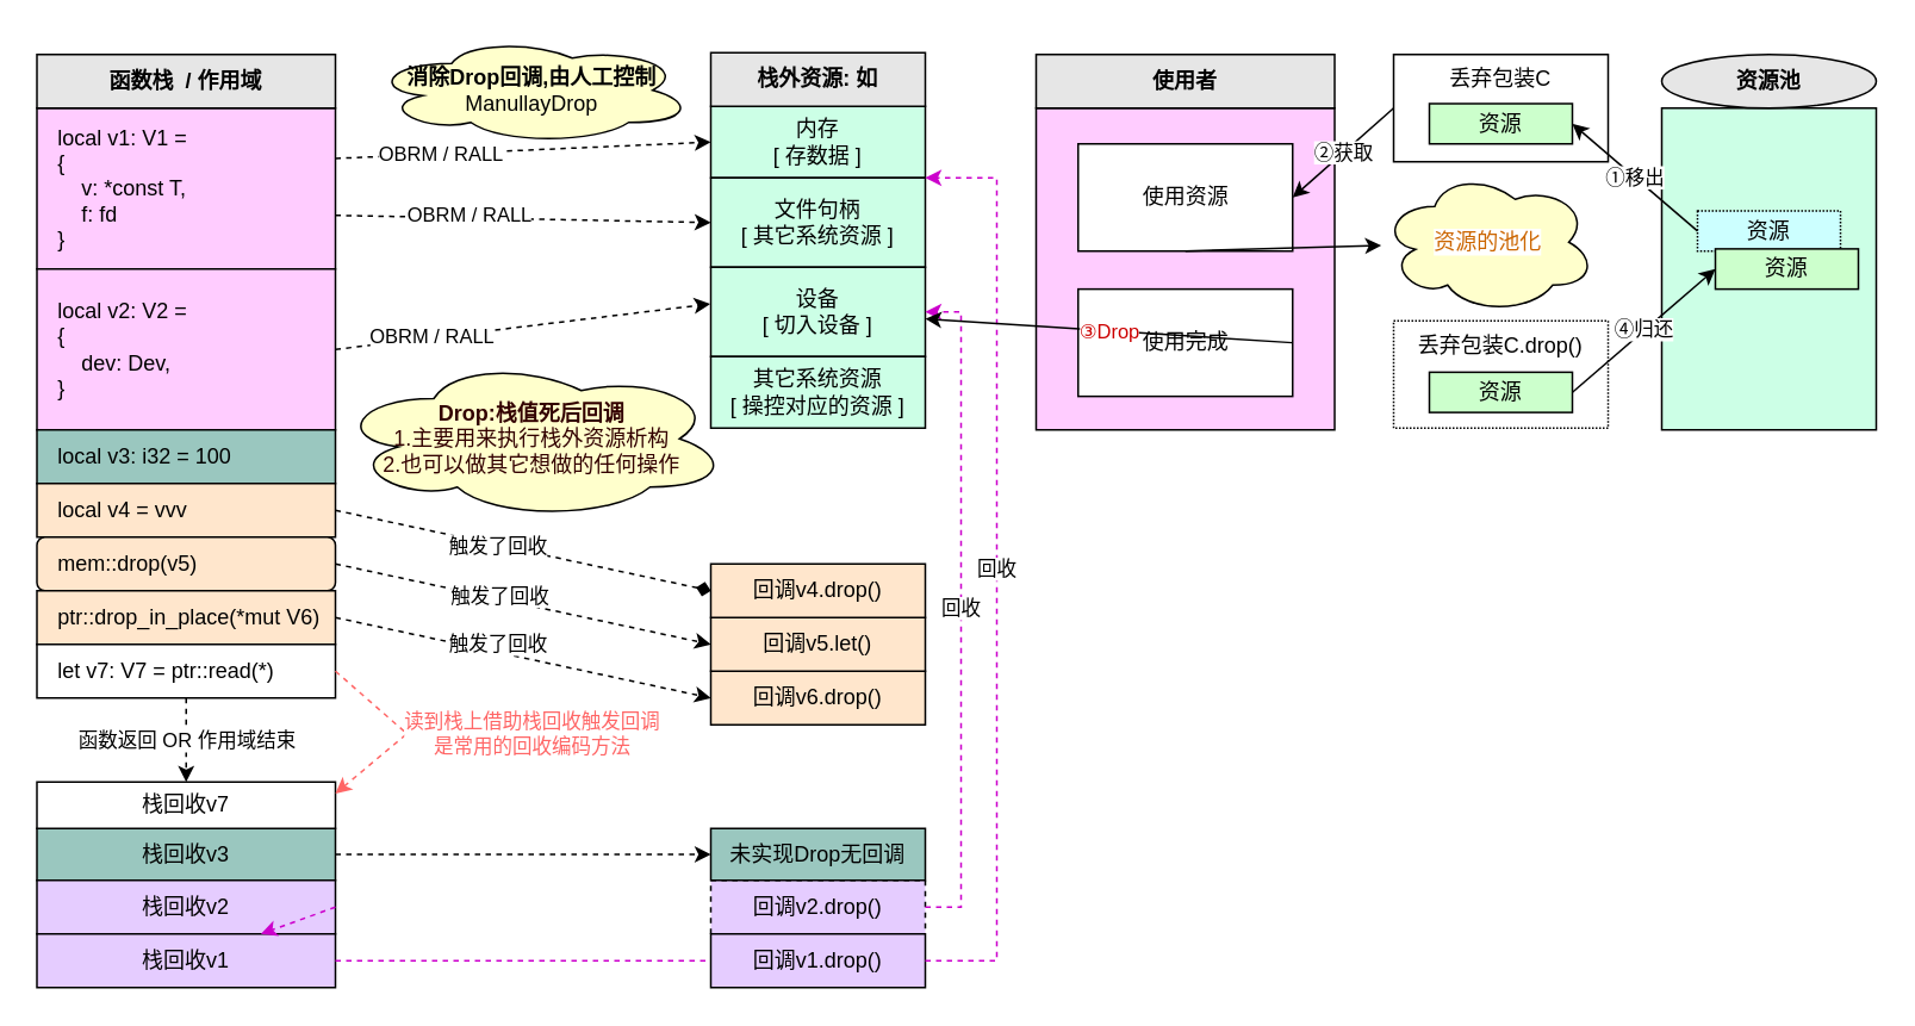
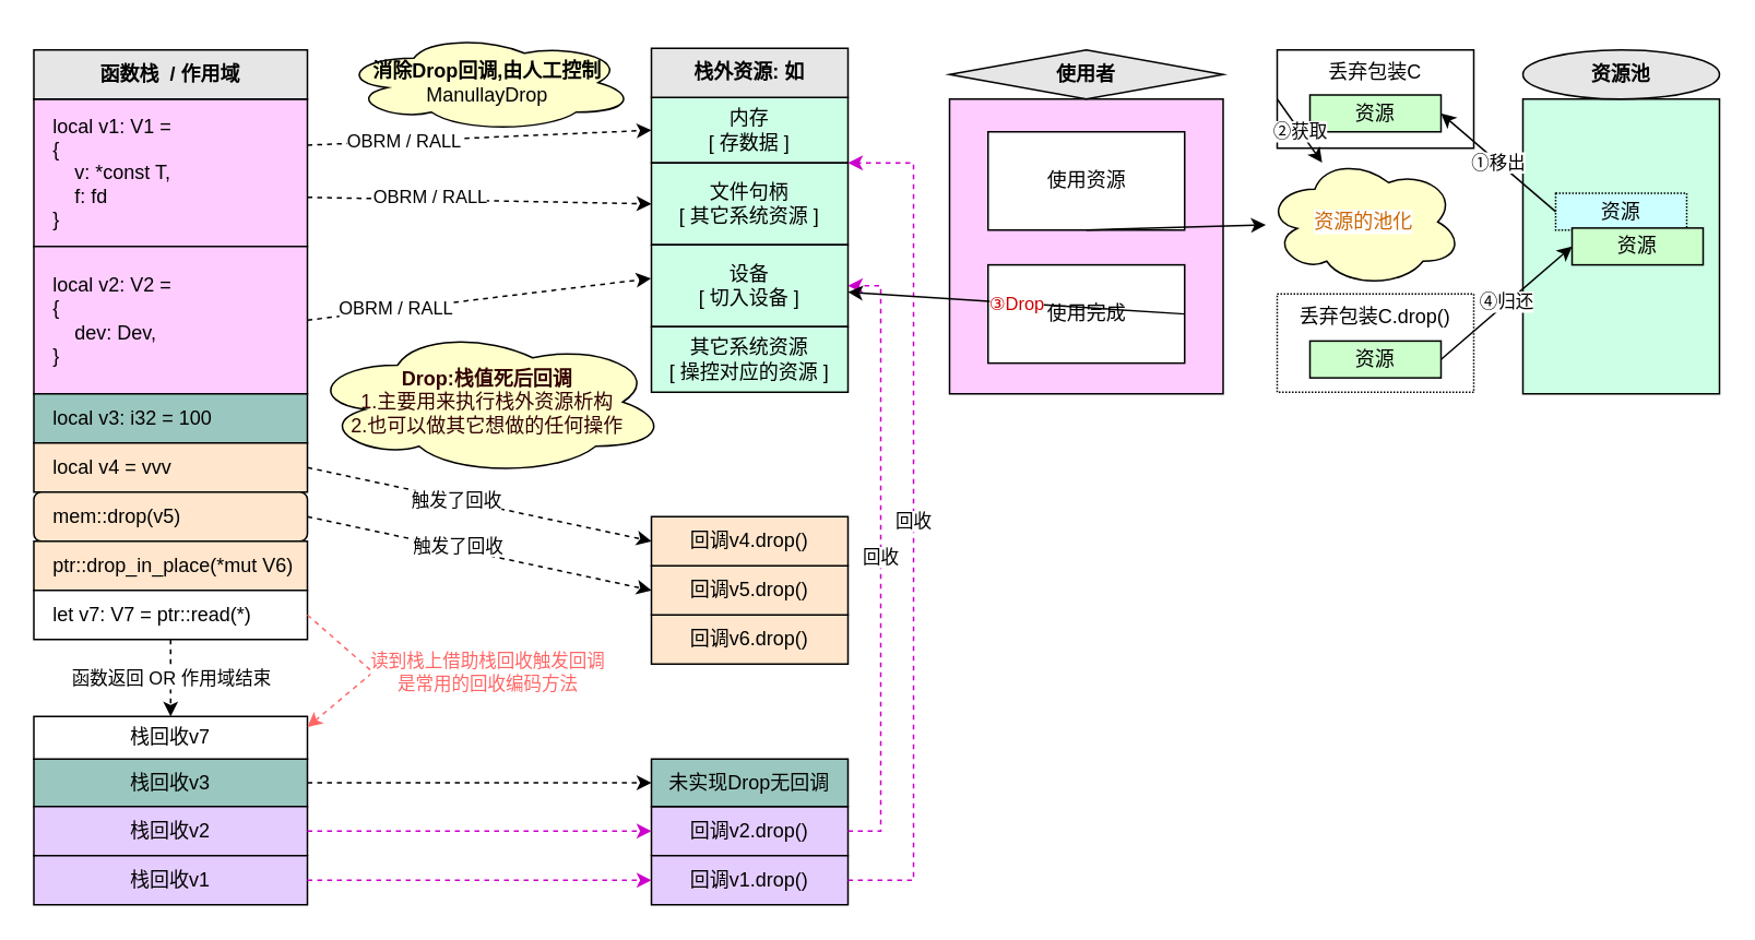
  <mxCell id="0" />
  <mxCell id="1" parent="0" />
  <mxCell id="2" value="local v1: V1 =&lt;br&gt;{&lt;br&gt;&amp;nbsp; &amp;nbsp; v: *const T,&lt;br&gt;&amp;nbsp; &amp;nbsp; f: fd&lt;br&gt;}" style="rounded=0;whiteSpace=wrap;html=1;align=left;spacingLeft=10;fillColor=#FFCCFF;" parent="1" vertex="1"><mxGeometry x="20" y="60" width="167" height="90" as="geometry" /></mxCell>
  <mxCell id="3" value="函数栈&amp;nbsp; / 作用域" style="rounded=0;whiteSpace=wrap;html=1;strokeColor=#000000;fontStyle=1;fillColor=#E6E6E6;" parent="1" vertex="1"><mxGeometry x="20" y="30" width="167" height="30" as="geometry" /></mxCell>
  <mxCell id="4" value="内存 &lt;br&gt;[ 存数据 ]" style="rounded=0;whiteSpace=wrap;html=1;fillColor=#CCFFE6;" parent="1" vertex="1"><mxGeometry x="397" y="59" width="120" height="40" as="geometry" /></mxCell>
  <mxCell id="5" value="栈外资源: 如" style="rounded=0;whiteSpace=wrap;html=1;fillColor=#E6E6E6;strokeColor=#000000;fontStyle=1" parent="1" vertex="1"><mxGeometry x="397" y="29" width="120" height="30" as="geometry" /></mxCell>
  <mxCell id="6" value="文件句柄&lt;br&gt;[ 其它系统资源 ]" style="rounded=0;whiteSpace=wrap;html=1;fillColor=#CCFFE6;" parent="1" vertex="1"><mxGeometry x="397" y="99" width="120" height="50" as="geometry" /></mxCell>
  <mxCell id="7" value="设备&lt;br&gt;[ 切入设备 ]" style="rounded=0;whiteSpace=wrap;html=1;fillColor=#CCFFE6;" parent="1" vertex="1"><mxGeometry x="397" y="149" width="120" height="50" as="geometry" /></mxCell>
  <mxCell id="8" value="其它系统资源&lt;br&gt;[ 操控对应的资源 ]" style="rounded=0;whiteSpace=wrap;html=1;fillColor=#CCFFE6;" parent="1" vertex="1"><mxGeometry x="397" y="199" width="120" height="40" as="geometry" /></mxCell>
  <mxCell id="9" value="&lt;span style=&quot;&quot;&gt;local v2: V2 =&lt;/span&gt;&lt;br style=&quot;border-color: var(--border-color);&quot;&gt;&lt;span style=&quot;&quot;&gt;{&lt;/span&gt;&lt;br style=&quot;border-color: var(--border-color);&quot;&gt;&lt;span style=&quot;&quot;&gt;&amp;nbsp; &amp;nbsp; dev: Dev,&lt;/span&gt;&lt;br style=&quot;border-color: var(--border-color);&quot;&gt;&lt;span style=&quot;&quot;&gt;}&lt;/span&gt;" style="rounded=0;whiteSpace=wrap;html=1;align=left;spacingLeft=10;fillColor=#FFCCFF;" parent="1" vertex="1"><mxGeometry x="20" y="150" width="167" height="90" as="geometry" /></mxCell>
  <mxCell id="10" value="local v3: i32 = 100" style="rounded=0;whiteSpace=wrap;html=1;align=left;spacingLeft=10;fillColor=#9AC7BF;" parent="1" vertex="1"><mxGeometry x="20" y="240" width="167" height="30" as="geometry" /></mxCell>
  <mxCell id="11" value="" style="endArrow=classic;html=1;rounded=0;exitX=1;exitY=0.313;exitDx=0;exitDy=0;entryX=0;entryY=0.5;entryDx=0;entryDy=0;exitPerimeter=0;dashed=1;" parent="1" source="2" target="4" edge="1"><mxGeometry width="50" height="50" relative="1" as="geometry"><mxPoint x="420" y="310" as="sourcePoint" /><mxPoint x="470" y="260" as="targetPoint" /></mxGeometry></mxCell>
  <mxCell id="12" value="OBRM / RALL" style="edgeLabel;html=1;align=center;verticalAlign=middle;resizable=0;points=[];fontColor=#000000;" parent="11" vertex="1" connectable="0"><mxGeometry x="-0.442" relative="1" as="geometry"><mxPoint as="offset" /></mxGeometry></mxCell>
  <mxCell id="13" value="" style="endArrow=classic;html=1;rounded=0;entryX=0;entryY=0.5;entryDx=0;entryDy=0;dashed=1;" parent="1" target="6" edge="1"><mxGeometry width="50" height="50" relative="1" as="geometry"><mxPoint x="187" y="120" as="sourcePoint" /><mxPoint x="470" y="260" as="targetPoint" /></mxGeometry></mxCell>
  <mxCell id="14" value="OBRM / RALL" style="edgeLabel;html=1;align=center;verticalAlign=middle;resizable=0;points=[];fontColor=#000000;" parent="13" vertex="1" connectable="0"><mxGeometry x="-0.291" y="2" relative="1" as="geometry"><mxPoint as="offset" /></mxGeometry></mxCell>
  <mxCell id="15" value="" style="endArrow=classic;html=1;rounded=0;exitX=1;exitY=0.5;exitDx=0;exitDy=0;entryX=-0.003;entryY=0.411;entryDx=0;entryDy=0;entryPerimeter=0;dashed=1;" parent="1" source="9" target="7" edge="1"><mxGeometry width="50" height="50" relative="1" as="geometry"><mxPoint x="420" y="310" as="sourcePoint" /><mxPoint x="470" y="260" as="targetPoint" /></mxGeometry></mxCell>
  <mxCell id="16" value="OBRM / RALL" style="edgeLabel;html=1;align=center;verticalAlign=middle;resizable=0;points=[];fontColor=#000000;" parent="15" vertex="1" connectable="0"><mxGeometry x="-0.492" y="1" relative="1" as="geometry"><mxPoint as="offset" /></mxGeometry></mxCell>
  <mxCell id="17" value="栈回收v3" style="rounded=0;whiteSpace=wrap;html=1;fillColor=#9AC7BF;" parent="1" vertex="1"><mxGeometry x="20" y="463" width="167" height="29" as="geometry" /></mxCell>
  <mxCell id="18" value="栈回收v2" style="rounded=0;whiteSpace=wrap;html=1;fillColor=#E5CCFF;" parent="1" vertex="1"><mxGeometry x="20" y="492" width="167" height="30" as="geometry" /></mxCell>
  <mxCell id="19" value="栈回收v1" style="rounded=0;whiteSpace=wrap;html=1;fillColor=#E5CCFF;" parent="1" vertex="1"><mxGeometry x="20" y="522" width="167" height="30" as="geometry" /></mxCell>
- <mxCell id="20" value="回调v2.drop()" style="rounded=0;whiteSpace=wrap;html=1;fillColor=#E5CCFF;dashed=1;" parent="1" vertex="1"><mxGeometry x="397" y="492" width="120" height="30" as="geometry" /></mxCell>
+ <mxCell id="20" value="回调v2.drop()" style="rounded=0;whiteSpace=wrap;html=1;fillColor=#E5CCFF;" parent="1" vertex="1"><mxGeometry x="397" y="492" width="120" height="30" as="geometry" /></mxCell>
  <mxCell id="21" value="回调v1.drop()" style="rounded=0;whiteSpace=wrap;html=1;fillColor=#E5CCFF;" parent="1" vertex="1"><mxGeometry x="397" y="522" width="120" height="30" as="geometry" /></mxCell>
- <mxCell id="22" value="" style="endArrow=classic;html=1;rounded=0;dashed=1;exitX=1;exitY=0.5;exitDx=0;exitDy=0;strokeColor=#CC00CC;" parent="1" source="18" target="19" edge="1"><mxGeometry width="50" height="50" relative="1" as="geometry"><mxPoint x="230" y="505" as="sourcePoint" /><mxPoint x="280" y="455" as="targetPoint" /></mxGeometry></mxCell>
- <mxCell id="23" value="" style="endArrow=none;html=1;rounded=0;dashed=1;exitX=1;exitY=0.5;exitDx=0;exitDy=0;strokeColor=#CC00CC;" parent="1" source="19" target="21" edge="1"><mxGeometry width="50" height="50" relative="1" as="geometry"><mxPoint x="240" y="495" as="sourcePoint" /><mxPoint x="290" y="445" as="targetPoint" /></mxGeometry></mxCell>
+ <mxCell id="22" value="" style="endArrow=classic;html=1;rounded=0;dashed=1;exitX=1;exitY=0.5;exitDx=0;exitDy=0;strokeColor=#CC00CC;" parent="1" source="18" target="20" edge="1"><mxGeometry width="50" height="50" relative="1" as="geometry"><mxPoint x="230" y="505" as="sourcePoint" /><mxPoint x="280" y="455" as="targetPoint" /></mxGeometry></mxCell>
+ <mxCell id="23" value="" style="endArrow=classic;html=1;rounded=0;dashed=1;exitX=1;exitY=0.5;exitDx=0;exitDy=0;strokeColor=#CC00CC;" parent="1" source="19" target="21" edge="1"><mxGeometry width="50" height="50" relative="1" as="geometry"><mxPoint x="240" y="495" as="sourcePoint" /><mxPoint x="290" y="445" as="targetPoint" /></mxGeometry></mxCell>
  <mxCell id="24" value="未实现Drop无回调" style="rounded=0;whiteSpace=wrap;html=1;fillColor=#9AC7BF;" parent="1" vertex="1"><mxGeometry x="397" y="463" width="120" height="29" as="geometry" /></mxCell>
  <mxCell id="25" value="local v4 = vvv" style="rounded=0;whiteSpace=wrap;html=1;align=left;spacingLeft=10;fillColor=#FFE6CC;" parent="1" vertex="1"><mxGeometry x="20" y="270" width="167" height="30" as="geometry" /></mxCell>
  <mxCell id="26" value="mem::drop(v5)" style="whiteSpace=wrap;html=1;align=left;spacingLeft=10;fillColor=#FFE6CC;rounded=1;" parent="1" vertex="1"><mxGeometry x="20" y="300" width="167" height="30" as="geometry" /></mxCell>
  <mxCell id="27" value="ptr::drop_in_place(*mut V6)" style="rounded=0;whiteSpace=wrap;html=1;align=left;spacingLeft=10;fillColor=#FFE6CC;" parent="1" vertex="1"><mxGeometry x="20" y="330" width="167" height="30" as="geometry" /></mxCell>
  <mxCell id="28" value="回调v6.drop()" style="rounded=0;whiteSpace=wrap;html=1;fillColor=#FFE6CC;" parent="1" vertex="1"><mxGeometry x="397" y="375" width="120" height="30" as="geometry" /></mxCell>
- <mxCell id="29" value="回调v5.let()" style="rounded=0;whiteSpace=wrap;html=1;fillColor=#FFE6CC;" parent="1" vertex="1"><mxGeometry x="397" y="345" width="120" height="30" as="geometry" /></mxCell>
+ <mxCell id="29" value="回调v5.drop()" style="rounded=0;whiteSpace=wrap;html=1;fillColor=#FFE6CC;" parent="1" vertex="1"><mxGeometry x="397" y="345" width="120" height="30" as="geometry" /></mxCell>
  <mxCell id="30" value="回调v4.drop()" style="rounded=0;whiteSpace=wrap;html=1;fillColor=#FFE6CC;" parent="1" vertex="1"><mxGeometry x="397" y="315" width="120" height="30" as="geometry" /></mxCell>
- <mxCell id="31" value="" style="endArrow=diamond;html=1;rounded=0;dashed=1;exitX=1;exitY=0.5;exitDx=0;exitDy=0;entryX=0;entryY=0.5;entryDx=0;entryDy=0;" parent="1" source="25" target="30" edge="1"><mxGeometry width="50" height="50" relative="1" as="geometry"><mxPoint x="487" y="370" as="sourcePoint" /><mxPoint x="537" y="320" as="targetPoint" /></mxGeometry></mxCell>
+ <mxCell id="31" value="" style="endArrow=classic;html=1;rounded=0;dashed=1;exitX=1;exitY=0.5;exitDx=0;exitDy=0;entryX=0;entryY=0.5;entryDx=0;entryDy=0;" parent="1" source="25" target="30" edge="1"><mxGeometry width="50" height="50" relative="1" as="geometry"><mxPoint x="487" y="370" as="sourcePoint" /><mxPoint x="537" y="320" as="targetPoint" /></mxGeometry></mxCell>
  <mxCell id="32" value="触发了回收" style="edgeLabel;html=1;align=center;verticalAlign=middle;resizable=0;points=[];" parent="31" vertex="1" connectable="0"><mxGeometry x="-0.133" relative="1" as="geometry"><mxPoint as="offset" /></mxGeometry></mxCell>
  <mxCell id="33" value="" style="endArrow=classic;html=1;rounded=0;dashed=1;exitX=1;exitY=0.5;exitDx=0;exitDy=0;entryX=0;entryY=0.5;entryDx=0;entryDy=0;" parent="1" source="26" target="29" edge="1"><mxGeometry width="50" height="50" relative="1" as="geometry"><mxPoint x="487" y="370" as="sourcePoint" /><mxPoint x="537" y="320" as="targetPoint" /></mxGeometry></mxCell>
  <mxCell id="34" value="触发了回收" style="edgeLabel;html=1;align=center;verticalAlign=middle;resizable=0;points=[];" parent="33" vertex="1" connectable="0"><mxGeometry x="-0.137" y="2" relative="1" as="geometry"><mxPoint as="offset" /></mxGeometry></mxCell>
- <mxCell id="35" value="" style="endArrow=classic;html=1;rounded=0;dashed=1;exitX=1;exitY=0.5;exitDx=0;exitDy=0;entryX=0;entryY=0.5;entryDx=0;entryDy=0;" parent="1" source="27" target="28" edge="1"><mxGeometry width="50" height="50" relative="1" as="geometry"><mxPoint x="487" y="370" as="sourcePoint" /><mxPoint x="537" y="320" as="targetPoint" /></mxGeometry></mxCell>
- <mxCell id="36" value="触发了回收" style="edgeLabel;html=1;align=center;verticalAlign=middle;resizable=0;points=[];" parent="35" vertex="1" connectable="0"><mxGeometry x="-0.246" y="1" relative="1" as="geometry"><mxPoint x="11" y="-1" as="offset" /></mxGeometry></mxCell>
  <mxCell id="37" value="" style="endArrow=classic;html=1;rounded=0;dashed=1;exitX=1;exitY=0.5;exitDx=0;exitDy=0;entryX=0;entryY=0.5;entryDx=0;entryDy=0;" parent="1" source="17" target="24" edge="1"><mxGeometry width="50" height="50" relative="1" as="geometry"><mxPoint x="487" y="426" as="sourcePoint" /><mxPoint x="537" y="376" as="targetPoint" /></mxGeometry></mxCell>
  <mxCell id="38" value="let v7: V7 = ptr::read(*)" style="rounded=0;whiteSpace=wrap;html=1;align=left;spacingLeft=10;" parent="1" vertex="1"><mxGeometry x="20" y="360" width="167" height="30" as="geometry" /></mxCell>
  <mxCell id="39" value="栈回收v7" style="rounded=0;whiteSpace=wrap;html=1;" parent="1" vertex="1"><mxGeometry x="20" y="437" width="167" height="26" as="geometry" /></mxCell>
  <mxCell id="40" value="回收" style="endArrow=classic;html=1;rounded=0;dashed=1;exitX=1;exitY=0.5;exitDx=0;exitDy=0;entryX=1;entryY=0.5;entryDx=0;entryDy=0;strokeColor=#CC00CC;" parent="1" source="20" target="7" edge="1"><mxGeometry width="50" height="50" relative="1" as="geometry"><mxPoint x="627" y="397" as="sourcePoint" /><mxPoint x="423" y="175" as="targetPoint" /><Array as="points"><mxPoint x="537" y="507" /><mxPoint x="537" y="174" /></Array></mxGeometry></mxCell>
  <mxCell id="41" value="回收" style="endArrow=classic;html=1;rounded=0;dashed=1;entryX=1;entryY=0;entryDx=0;entryDy=0;exitX=1;exitY=0.5;exitDx=0;exitDy=0;strokeColor=#CC00CC;" parent="1" source="21" target="6" edge="1"><mxGeometry width="50" height="50" relative="1" as="geometry"><mxPoint x="487" y="370" as="sourcePoint" /><mxPoint x="421.4" y="100" as="targetPoint" /><Array as="points"><mxPoint x="557" y="537" /><mxPoint x="557" y="99" /></Array></mxGeometry></mxCell>
  <mxCell id="42" value="函数返回 OR 作用域结束" style="endArrow=classic;html=1;rounded=0;dashed=1;exitX=0.5;exitY=1;exitDx=0;exitDy=0;" parent="1" source="38" target="39" edge="1"><mxGeometry width="50" height="50" relative="1" as="geometry"><mxPoint x="487" y="370" as="sourcePoint" /><mxPoint x="537" y="320" as="targetPoint" /></mxGeometry></mxCell>
  <mxCell id="43" value="&lt;font color=&quot;#ff6666&quot;&gt;读到栈上借助栈回收触发回调&lt;br&gt;是常用的回收编码方法&lt;br&gt;&lt;/font&gt;" style="endArrow=classic;html=1;rounded=0;dashed=1;exitX=1;exitY=0.5;exitDx=0;exitDy=0;entryX=1;entryY=0.25;entryDx=0;entryDy=0;strokeColor=#FF6666;" parent="1" source="38" target="39" edge="1"><mxGeometry x="0.009" y="70" width="50" height="50" relative="1" as="geometry"><mxPoint x="487" y="380" as="sourcePoint" /><mxPoint x="537" y="330" as="targetPoint" /><Array as="points"><mxPoint x="227" y="410" /></Array><mxPoint x="25" y="-54" as="offset" /></mxGeometry></mxCell>
  <mxCell id="44" value="&lt;font color=&quot;#330000&quot;&gt;&lt;b&gt;Drop:栈值死后回调&lt;br&gt;&lt;/b&gt;1.主要用来执行栈外资源析构&lt;br&gt;2.也可以做其它想做的任何操作&lt;/font&gt;" style="ellipse;shape=cloud;whiteSpace=wrap;html=1;fontColor=#FF6666;fillColor=#FFFFCC;" parent="1" vertex="1"><mxGeometry x="187" y="200" width="220" height="90" as="geometry" /></mxCell>
  <mxCell id="45" value="&lt;b&gt;消除Drop回调,由人工控制&lt;br&gt;&lt;/b&gt;ManullayDrop" style="ellipse;shape=cloud;whiteSpace=wrap;html=1;strokeColor=#000000;fontColor=#000000;fillColor=#FFFFCC;" parent="1" vertex="1"><mxGeometry x="207" y="20" width="180" height="60" as="geometry" /></mxCell>
  <mxCell id="46" value="" style="rounded=0;whiteSpace=wrap;html=1;align=left;spacingLeft=10;fillColor=#FFCCFF;" vertex="1" parent="1"><mxGeometry x="579" y="60" width="167" height="180" as="geometry" /></mxCell>
- <mxCell id="47" value="使用者" style="rounded=0;whiteSpace=wrap;html=1;strokeColor=#000000;fontStyle=1;fillColor=#E6E6E6;" vertex="1" parent="1"><mxGeometry x="579" y="30" width="167" height="30" as="geometry" /></mxCell>
+ <mxCell id="47" value="使用者" style="rhombus;whiteSpace=wrap;html=1;strokeColor=#000000;fontStyle=1;fillColor=#E6E6E6;" vertex="1" parent="1"><mxGeometry x="579" y="30" width="167" height="30" as="geometry" /></mxCell>
  <mxCell id="48" value="" style="rounded=0;whiteSpace=wrap;html=1;fillColor=#CCFFE6;" vertex="1" parent="1"><mxGeometry x="929" y="60" width="120" height="180" as="geometry" /></mxCell>
  <mxCell id="49" value="资源池" style="ellipse;whiteSpace=wrap;html=1;fillColor=#E6E6E6;strokeColor=#000000;fontStyle=1;" vertex="1" parent="1"><mxGeometry x="929" y="30" width="120" height="30" as="geometry" /></mxCell>
  <mxCell id="50" value="资源" style="rounded=0;whiteSpace=wrap;html=1;dashed=1;dashPattern=1 1;fillColor=#CCFFFF;" vertex="1" parent="1"><mxGeometry x="949" y="117.5" width="80" height="22.5" as="geometry" /></mxCell>
  <mxCell id="51" value="丢弃包装C" style="rounded=0;whiteSpace=wrap;html=1;align=center;verticalAlign=top;" vertex="1" parent="1"><mxGeometry x="779" y="30" width="120" height="60" as="geometry" /></mxCell>
  <mxCell id="52" value="资源" style="rounded=0;whiteSpace=wrap;html=1;fillColor=#CCFFCC;" vertex="1" parent="1"><mxGeometry x="799" y="57.5" width="80" height="22.5" as="geometry" /></mxCell>
  <mxCell id="53" value="使用资源" style="rounded=0;whiteSpace=wrap;html=1;" vertex="1" parent="1"><mxGeometry x="602.5" y="80" width="120" height="60" as="geometry" /></mxCell>
- <mxCell id="54" value="②获取" style="endArrow=classic;html=1;rounded=0;exitX=0;exitY=0.5;exitDx=0;exitDy=0;entryX=1;entryY=0.5;entryDx=0;entryDy=0;" edge="1" parent="1" source="51" target="53"><mxGeometry width="50" height="50" relative="1" as="geometry"><mxPoint x="489" y="180" as="sourcePoint" /><mxPoint x="539" y="130" as="targetPoint" /></mxGeometry></mxCell>
+ <mxCell id="54" value="②获取" style="endArrow=classic;html=1;rounded=0;exitX=0;exitY=0.5;exitDx=0;exitDy=0;" edge="1" parent="1" source="51" target="63"><mxGeometry width="50" height="50" relative="1" as="geometry"><mxPoint x="489" y="180" as="sourcePoint" /><mxPoint x="539" y="130" as="targetPoint" /></mxGeometry></mxCell>
  <mxCell id="55" value="①移出" style="endArrow=classic;html=1;rounded=0;exitX=0;exitY=0.5;exitDx=0;exitDy=0;entryX=1;entryY=0.5;entryDx=0;entryDy=0;" edge="1" parent="1" source="50" target="52"><mxGeometry width="50" height="50" relative="1" as="geometry"><mxPoint x="489" y="180" as="sourcePoint" /><mxPoint x="539" y="130" as="targetPoint" /></mxGeometry></mxCell>
  <mxCell id="56" value="使用完成" style="rounded=0;whiteSpace=wrap;html=1;" vertex="1" parent="1"><mxGeometry x="602.5" y="161.25" width="120" height="60" as="geometry" /></mxCell>
  <mxCell id="57" value="丢弃包装C.drop()" style="rounded=0;whiteSpace=wrap;html=1;align=center;verticalAlign=top;dashed=1;dashPattern=1 1;" vertex="1" parent="1"><mxGeometry x="779" y="179" width="120" height="60" as="geometry" /></mxCell>
  <mxCell id="58" value="资源" style="rounded=0;whiteSpace=wrap;html=1;fillColor=#CCFFCC;" vertex="1" parent="1"><mxGeometry x="799" y="207.75" width="80" height="22.5" as="geometry" /></mxCell>
  <mxCell id="59" value="④归还" style="endArrow=classic;html=1;rounded=0;exitX=1;exitY=0.5;exitDx=0;exitDy=0;entryX=0;entryY=0.5;entryDx=0;entryDy=0;" edge="1" parent="1" source="58" target="60"><mxGeometry width="50" height="50" relative="1" as="geometry"><mxPoint x="489" y="180" as="sourcePoint" /><mxPoint x="539" y="130" as="targetPoint" /></mxGeometry></mxCell>
  <mxCell id="60" value="资源" style="rounded=0;whiteSpace=wrap;html=1;fillColor=#CCFFCC;" vertex="1" parent="1"><mxGeometry x="959" y="138.75" width="80" height="22.5" as="geometry" /></mxCell>
  <mxCell id="61" value="&lt;font color=&quot;#cc0000&quot;&gt;③Drop&lt;/font&gt;" style="endArrow=classic;html=1;rounded=0;exitX=1;exitY=0.5;exitDx=0;exitDy=0;" edge="1" parent="1" source="56" target="7"><mxGeometry width="50" height="50" relative="1" as="geometry"><mxPoint x="489" y="180" as="sourcePoint" /><mxPoint x="539" y="130" as="targetPoint" /></mxGeometry></mxCell>
  <mxCell id="62" value="" style="endArrow=classic;html=1;rounded=0;fontColor=#CC0000;exitX=0.5;exitY=1;exitDx=0;exitDy=0;" edge="1" parent="1" source="53" target="63"><mxGeometry width="50" height="50" relative="1" as="geometry"><mxPoint x="419" y="150" as="sourcePoint" /><mxPoint x="469" y="100" as="targetPoint" /></mxGeometry></mxCell>
  <mxCell id="63" value="资源的池化" style="ellipse;shape=cloud;whiteSpace=wrap;html=1;fontColor=#CC6600;fillColor=#FFFFCC;labelBackgroundColor=default;" vertex="1" parent="1"><mxGeometry x="772" y="95" width="120" height="80" as="geometry" /></mxCell>
